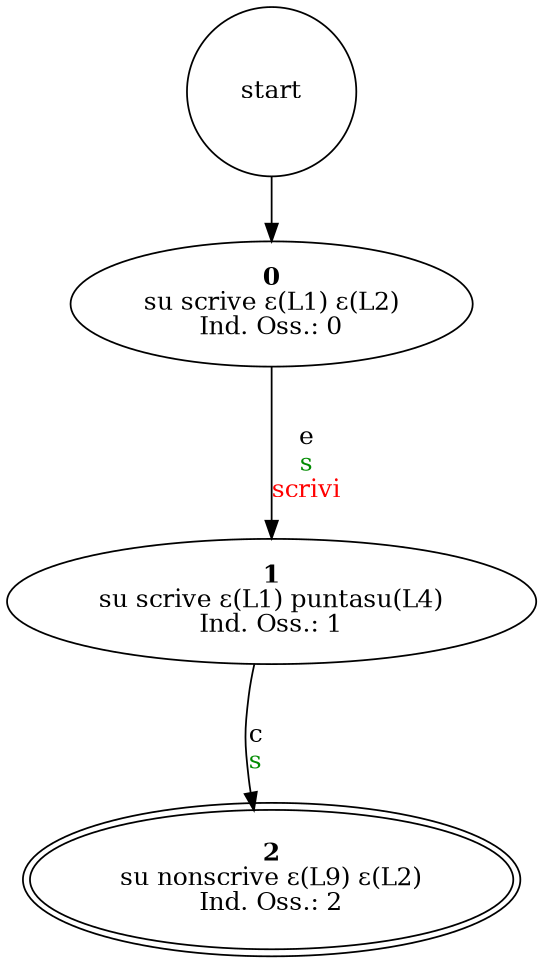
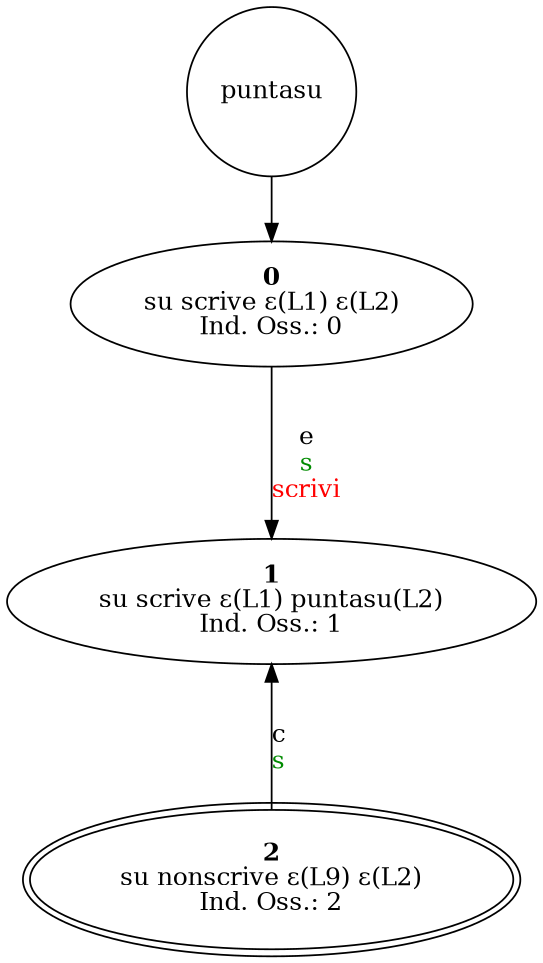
  digraph {
-   start [shape=circle]
+   start [shape=circle label=puntasu]
    n2 [label=<<b>0</b><br/>su scrive ε(L1) ε(L2)<br/>Ind. Oss.: 0>]
-   n3 [label=<<b>1</b><br/>su scrive ε(L1) puntasu(L4)<br/>Ind. Oss.: 1>]
+   n3 [label=<<b>1</b><br/>su scrive ε(L1) puntasu(L2)<br/>Ind. Oss.: 1>]
    n4 [label=<<b>2</b><br/>su nonscrive ε(L9) ε(L2)<br/>Ind. Oss.: 2> peripheries=2]
    start -> n2
    n2 -> n3 [label=<<br/>e<br/><font color="green4">s</font><br/><font color="red">scrivi</font>>]
-   n3 -> n4 [label=<<br/>c<br/><font color="green4">s</font>>]
+   n4 -> n3 [label=<<br/>c<br/><font color="green4">s</font>>]
  }
